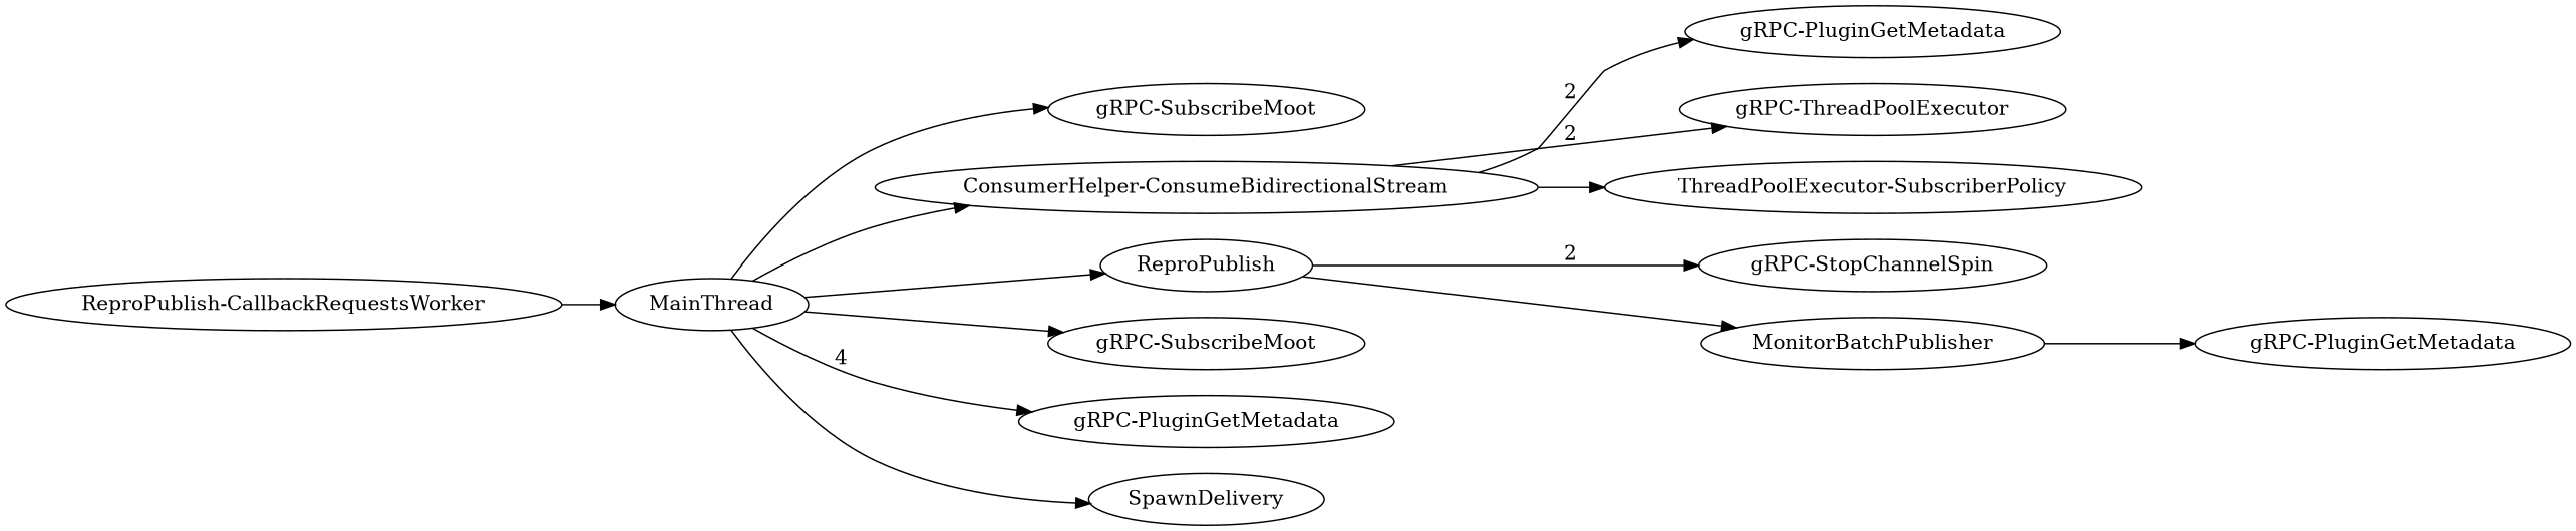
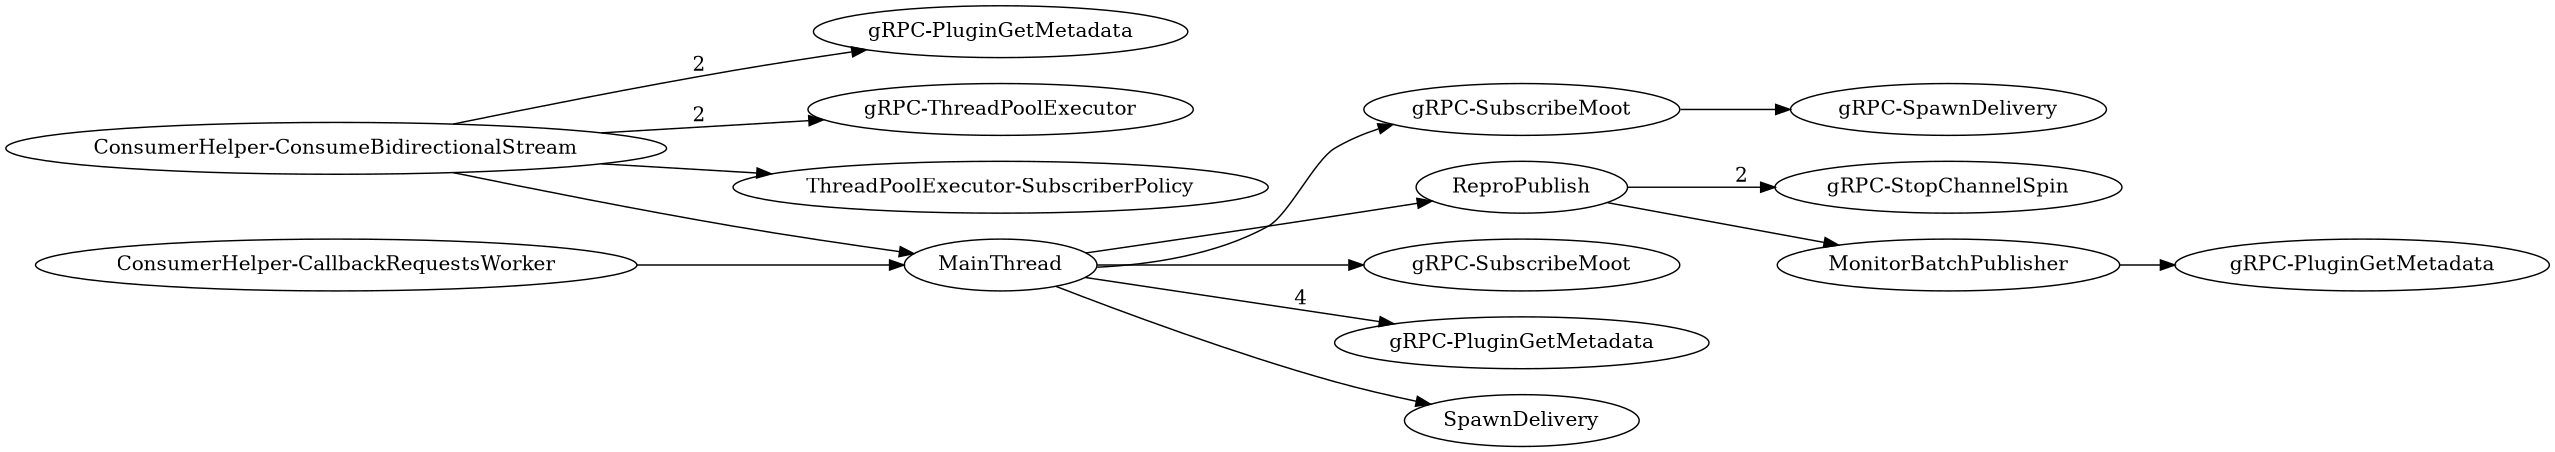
  digraph {
    rankdir=LR
    n1 [label="gRPC-SubscribeMoot"]
+   n2 [label="gRPC-SpawnDelivery"]
    n3 [label="ConsumerHelper-ConsumeBidirectionalStream"]
    n4 [label="gRPC-PluginGetMetadata"]
    n5 [label="gRPC-ThreadPoolExecutor"]
    "ThreadPoolExecutor-SubscriberPolicy"
    n7 [label="gRPC-StopChannelSpin"]
    n8 [label=MonitorBatchPublisher]
    n9 [label="gRPC-PluginGetMetadata"]
    n10 [label=ReproPublish]
    MainThread
    n12 [label="gRPC-SubscribeMoot"]
    n13 [label="gRPC-PluginGetMetadata"]
    n14 [label=SpawnDelivery]
-   n15 [label="ReproPublish-CallbackRequestsWorker"]
+   n15 [label="ConsumerHelper-CallbackRequestsWorker"]
+   n1 -> n2
    n3 -> n4 [label=2]
    n3 -> n5 [label=2]
    n3 -> "ThreadPoolExecutor-SubscriberPolicy"
    n8 -> n9
    n10 -> n7 [label=2]
    n10 -> n8
    MainThread -> n1
-   MainThread -> n3
+   n3 -> MainThread
    MainThread -> n10
    MainThread -> n12
    MainThread -> n13 [label=4]
    MainThread -> n14
    n15 -> MainThread
  }
